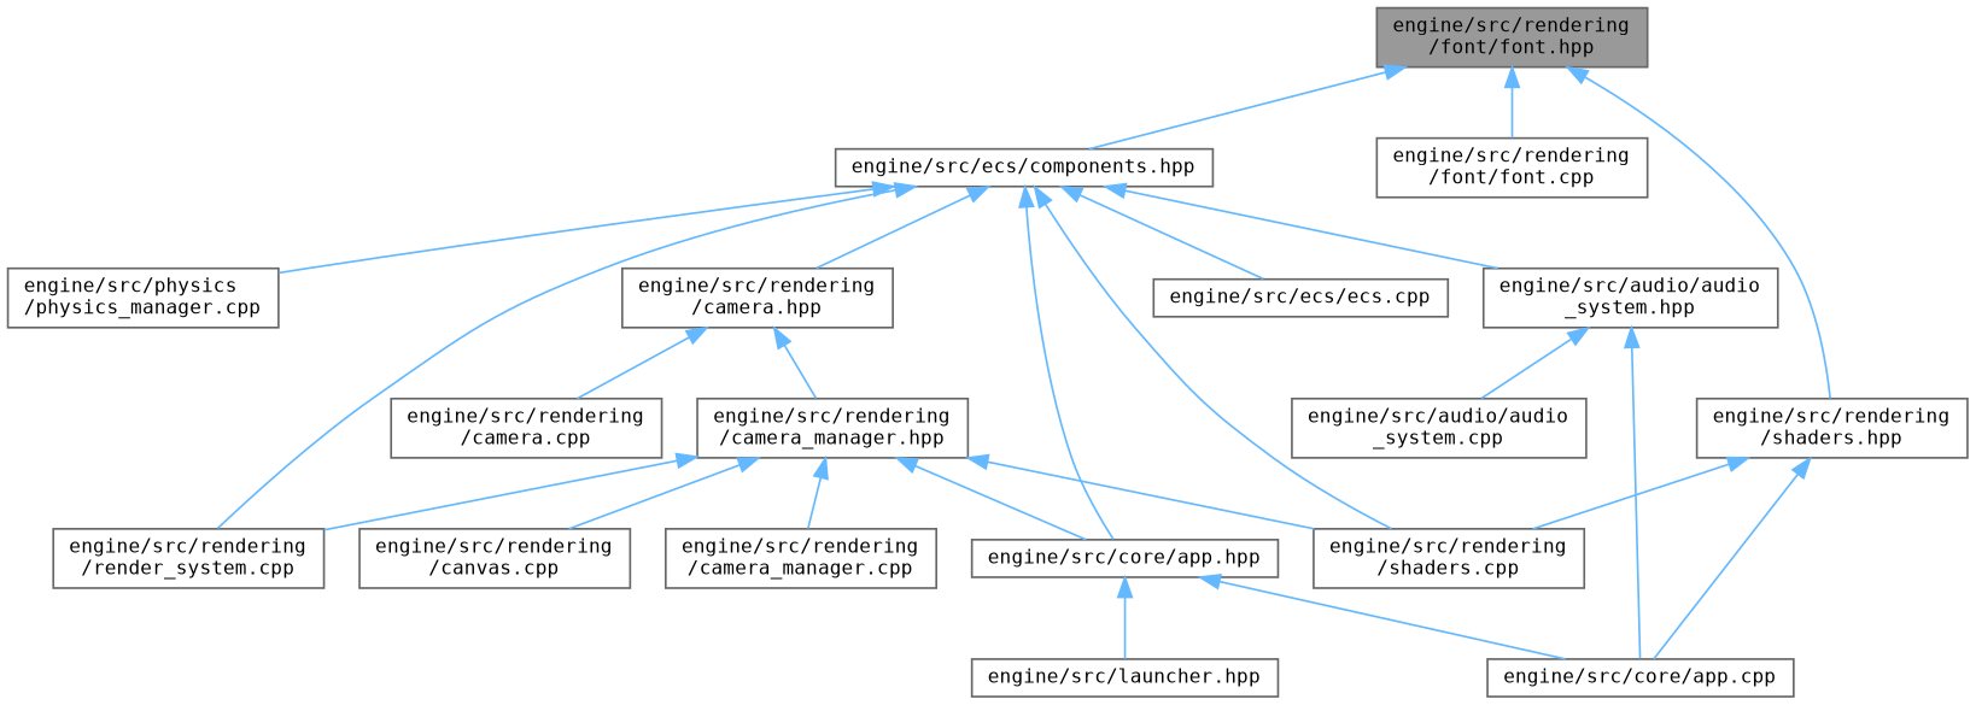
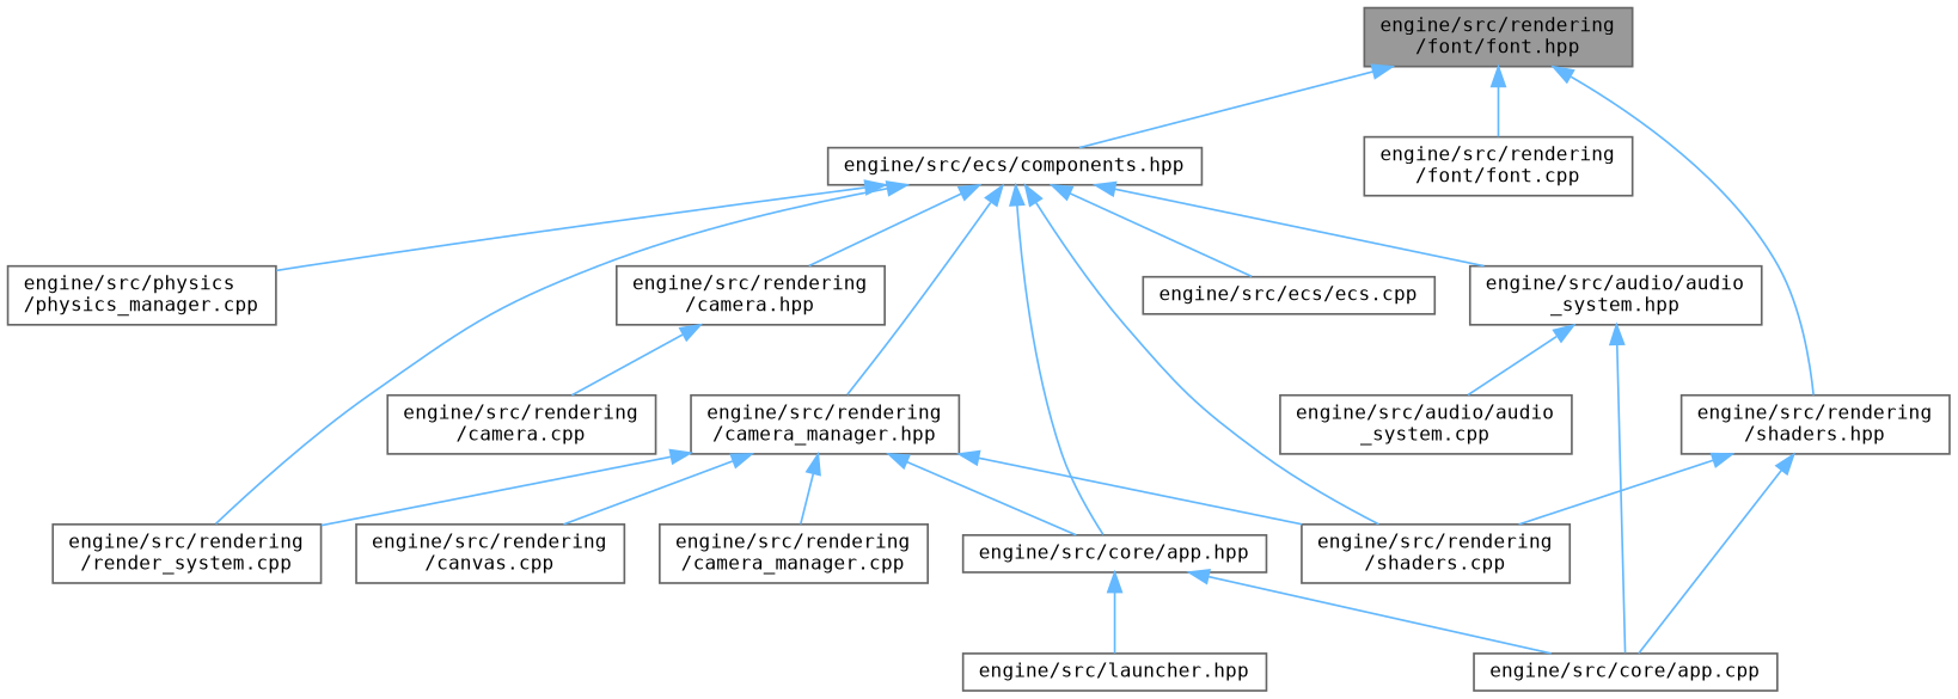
  digraph {
    fontname="DejaVu Sans Mono"
    node [color=grey40 fillcolor=white fontname="DejaVu Sans Mono" fontsize=10 shape=box style=filled]
    edge [color=steelblue1 dir=back fontname="DejaVu Sans Mono" fontsize=10 labelfontname=Helvetica labelfontsize=10 style=solid]
    n1 [color=gray40 fillcolor=grey60 fontcolor=black height=0.2 label="engine/src/rendering\l/font/font.hpp" width=0.4]
    n2 [height=0.2 label="engine/src/ecs/components.hpp" width=0.4]
    n3 [height=0.2 label="engine/src/rendering\l/font/font.cpp" width=0.4]
    n4 [height=0.2 label="engine/src/rendering\l/shaders.hpp" width=0.4]
    n5 [height=0.2 label="engine/src/audio/audio\l_system.hpp" width=0.4]
    n6 [height=0.2 label="engine/src/core/app.hpp" width=0.4]
    n7 [height=0.2 label="engine/src/ecs/ecs.cpp" width=0.4]
    n8 [height=0.2 label="engine/src/physics\l/physics_manager.cpp" width=0.4]
    n9 [height=0.2 label="engine/src/rendering\l/camera.hpp" width=0.4]
    n10 [height=0.2 label="engine/src/rendering\l/render_system.cpp" width=0.4]
    n11 [height=0.2 label="engine/src/rendering\l/shaders.cpp" width=0.4]
    n12 [height=0.2 label="engine/src/core/app.cpp" width=0.4]
    n13 [height=0.2 label="engine/src/audio/audio\l_system.cpp" width=0.4]
    n14 [height=0.2 label="engine/src/launcher.hpp" width=0.4]
    n15 [height=0.2 label="engine/src/rendering\l/camera.cpp" width=0.4]
    n16 [height=0.2 label="engine/src/rendering\l/camera_manager.hpp" width=0.4]
    n17 [height=0.2 label="engine/src/rendering\l/camera_manager.cpp" width=0.4]
    n18 [height=0.2 label="engine/src/rendering\l/canvas.cpp" width=0.4]
    n1 -> n2
    n1 -> n3
    n1 -> n4
    n2 -> n5
    n2 -> n6
    n2 -> n7
    n2 -> n8
    n2 -> n9
    n2 -> n10
    n2 -> n11
    n4 -> n11
    n4 -> n12
    n5 -> n12
    n5 -> n13
    n6 -> n12
    n6 -> n14
    n9 -> n15
-   n9 -> n16
+   n2 -> n16
    n16 -> n6
    n16 -> n10
    n16 -> n11
    n16 -> n17
    n16 -> n18
  }
